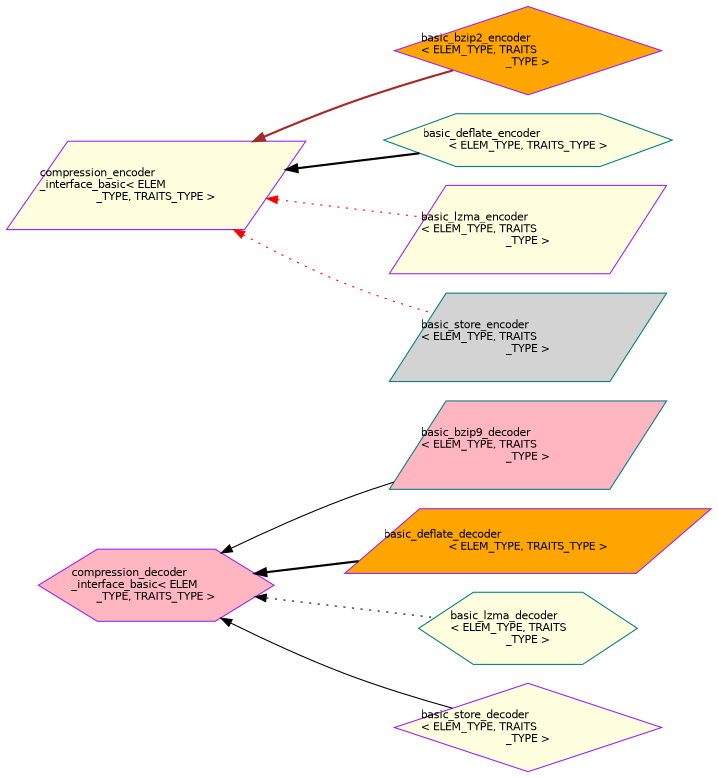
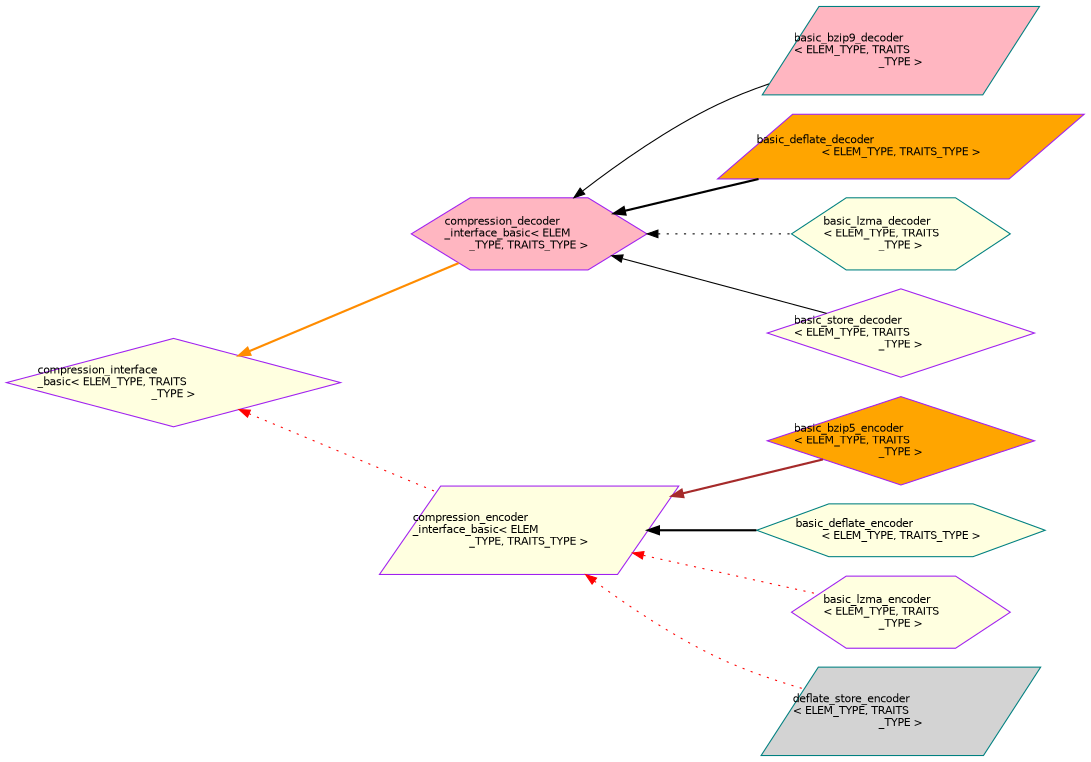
  digraph {
    rankdir=LR
    node [color=purple fillcolor=lightyellow fontname=Helvetica fontsize=10 shape=parallelogram style=filled]
    edge [color=black dir=back fontname=Helvetica fontsize=10 labelfontname=Helvetica labelfontsize=10 style=bold]
+   n1 [height=0.2 label="compression_interface\l_basic\< ELEM_TYPE, TRAITS\l_TYPE \>" shape=diamond width=0.4]
    n2 [fillcolor=lightpink height=0.2 label="compression_decoder\l_interface_basic\< ELEM\l_TYPE, TRAITS_TYPE \>" shape=hexagon width=0.4]
    n3 [height=0.2 label="compression_encoder\l_interface_basic\< ELEM\l_TYPE, TRAITS_TYPE \>" width=0.4]
    n4 [color=teal fillcolor=lightpink height=0.2 label="basic_bzip9_decoder\l\< ELEM_TYPE, TRAITS\l_TYPE \>" width=0.4]
    n5 [fillcolor=orange height=0.2 label="basic_deflate_decoder\l\< ELEM_TYPE, TRAITS_TYPE \>" width=0.4]
    n6 [color=teal height=0.2 label="basic_lzma_decoder\l\< ELEM_TYPE, TRAITS\l_TYPE \>" shape=hexagon width=0.4]
    n7 [height=0.2 label="basic_store_decoder\l\< ELEM_TYPE, TRAITS\l_TYPE \>" shape=diamond width=0.4]
-   n8 [fillcolor=orange height=0.2 label="basic_bzip2_encoder\l\< ELEM_TYPE, TRAITS\l_TYPE \>" shape=diamond width=0.4]
+   n8 [fillcolor=orange height=0.2 label="basic_bzip5_encoder\l\< ELEM_TYPE, TRAITS\l_TYPE \>" shape=diamond width=0.4]
    n9 [color=teal height=0.2 label="basic_deflate_encoder\l\< ELEM_TYPE, TRAITS_TYPE \>" shape=hexagon width=0.4]
-   n10 [height=0.2 label="basic_lzma_encoder\l\< ELEM_TYPE, TRAITS\l_TYPE \>" width=0.4]
-   n11 [color=teal fillcolor=lightgrey height=0.2 label="basic_store_encoder\l\< ELEM_TYPE, TRAITS\l_TYPE \>" width=0.4]
+   n10 [height=0.2 label="basic_lzma_encoder\l\< ELEM_TYPE, TRAITS\l_TYPE \>" shape=hexagon width=0.4]
+   n11 [color=teal fillcolor=lightgrey height=0.2 label="deflate_store_encoder\l\< ELEM_TYPE, TRAITS\l_TYPE \>" width=0.4]
+   n1 -> n2 [color=darkorange]
+   n1 -> n3 [color=red style=dotted]
    n2 -> n4 [style=solid]
    n2 -> n5
    n2 -> n6 [style=dotted]
    n2 -> n7 [style=solid]
    n3 -> n8 [color=brown]
    n3 -> n9
    n3 -> n10 [color=red style=dotted]
    n3 -> n11 [color=red style=dotted]
  }
